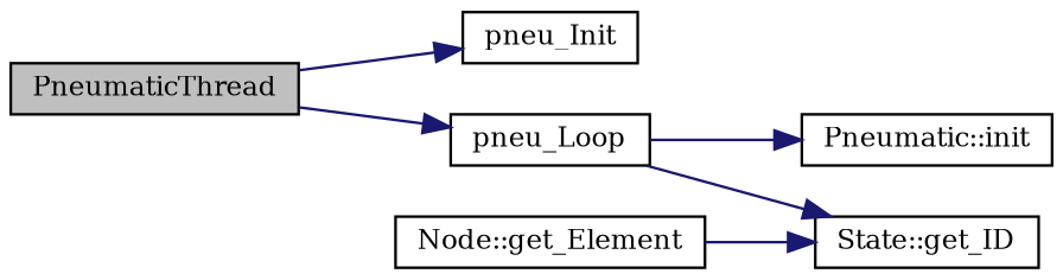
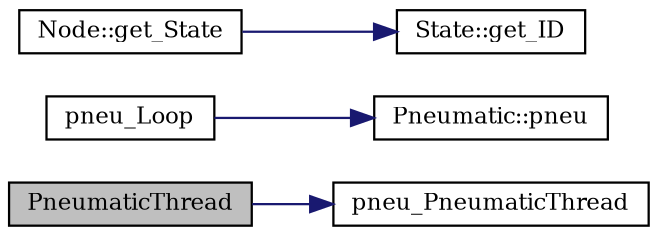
  digraph {
    fontname="DejaVu Serif"
    rankdir=LR
    node [color=black fillcolor=white fontname="DejaVu Serif" fontsize=10 shape=record style=filled]
    edge [color=midnightblue fontname="DejaVu Serif" fontsize=10 labelfontname=Helvetica labelfontsize=10 style=solid]
    n1 [fillcolor=grey75 fontcolor=black height=0.2 label=PneumaticThread width=0.4]
-   n2 [height=0.2 label=pneu_Init width=0.4]
+   n2 [height=0.2 label=pneu_PneumaticThread width=0.4]
    n3 [height=0.2 label=pneu_Loop width=0.4]
-   n4 [height=0.2 label="Pneumatic::init" width=0.4]
+   n4 [height=0.2 label="Pneumatic::pneu" width=0.4]
    n5 [height=0.2 label="State::get_ID" width=0.4]
-   n6 [height=0.2 label="Node::get_Element" width=0.4]
+   n6 [height=0.2 label="Node::get_State" width=0.4]
    n1 -> n2
-   n1 -> n3
    n3 -> n4
-   n3 -> n5
    n6 -> n5
  }
